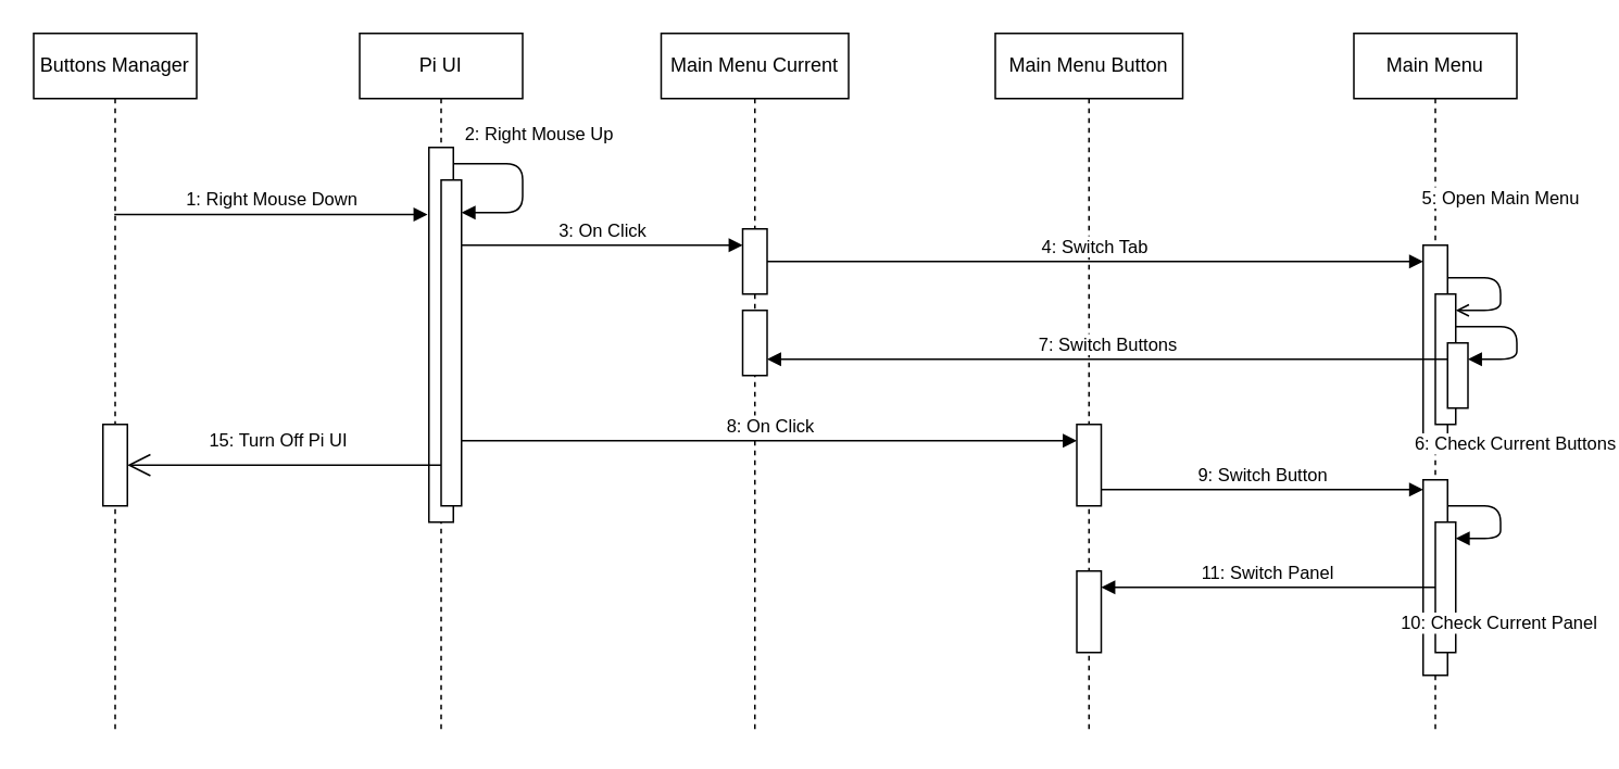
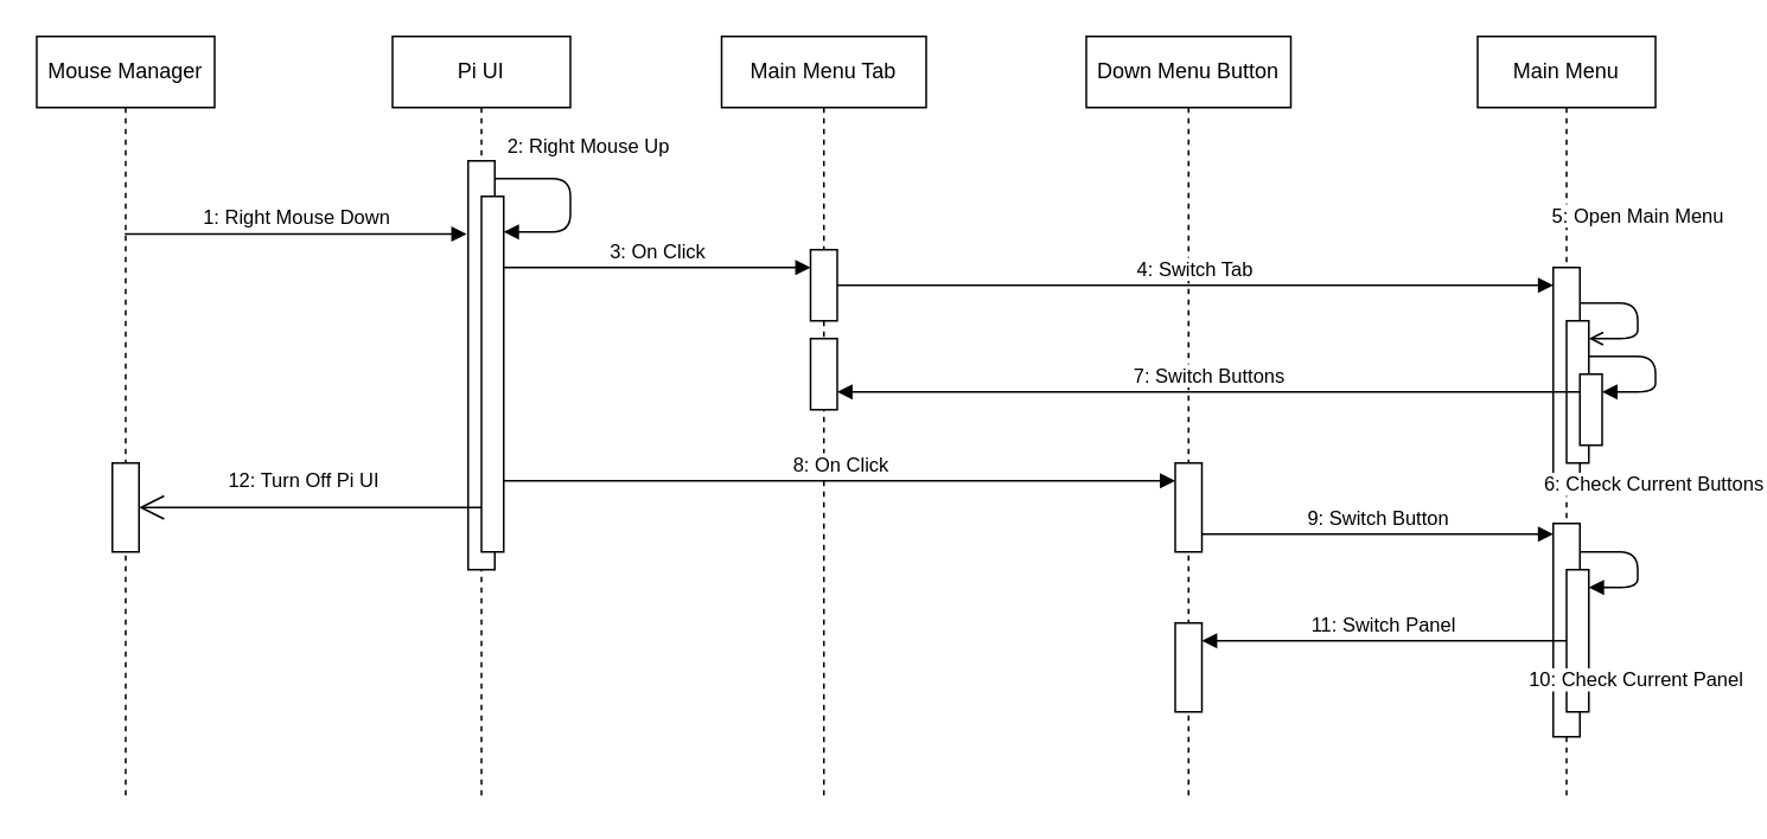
  <mxCell id="0" />
  <mxCell id="1" parent="0" />
- <mxCell id="2" value="Buttons Manager" style="shape=umlLifeline;perimeter=lifelinePerimeter;whiteSpace=wrap;html=1;container=1;collapsible=0;recursiveResize=0;outlineConnect=0;" vertex="1" parent="1"><mxGeometry x="20" y="20" width="100" height="430" as="geometry" /></mxCell>
+ <mxCell id="2" value="Mouse Manager" style="shape=umlLifeline;perimeter=lifelinePerimeter;whiteSpace=wrap;html=1;container=1;collapsible=0;recursiveResize=0;outlineConnect=0;" vertex="1" parent="1"><mxGeometry x="20" y="20" width="100" height="430" as="geometry" /></mxCell>
  <mxCell id="3" value="" style="html=1;points=[];perimeter=orthogonalPerimeter;" vertex="1" parent="2"><mxGeometry x="42.5" y="240" width="15" height="50" as="geometry" /></mxCell>
  <mxCell id="4" value="Pi UI" style="shape=umlLifeline;perimeter=lifelinePerimeter;whiteSpace=wrap;html=1;container=1;collapsible=0;recursiveResize=0;outlineConnect=0;" vertex="1" parent="1"><mxGeometry x="220" y="20" width="100" height="430" as="geometry" /></mxCell>
  <mxCell id="5" value="" style="html=1;points=[];perimeter=orthogonalPerimeter;" vertex="1" parent="4"><mxGeometry x="42.5" y="70" width="15" height="230" as="geometry" /></mxCell>
  <mxCell id="6" value="" style="html=1;points=[];perimeter=orthogonalPerimeter;" vertex="1" parent="4"><mxGeometry x="50" y="90" width="12.5" height="200" as="geometry" /></mxCell>
  <mxCell id="7" value="2: Right Mouse Up" style="html=1;verticalAlign=bottom;endArrow=block;" edge="1" parent="4" source="5" target="6"><mxGeometry x="-0.227" y="14" width="80" relative="1" as="geometry"><mxPoint x="-140.333" y="154.32" as="sourcePoint" /><mxPoint x="49.16" y="154.32" as="targetPoint" /><Array as="points"><mxPoint x="100" y="80" /><mxPoint x="100" y="110" /></Array><mxPoint x="-4" y="-10" as="offset" /></mxGeometry></mxCell>
- <mxCell id="8" value="Main Menu Current" style="shape=umlLifeline;perimeter=lifelinePerimeter;whiteSpace=wrap;html=1;container=1;collapsible=0;recursiveResize=0;outlineConnect=0;" vertex="1" parent="1"><mxGeometry x="405" y="20" width="115" height="430" as="geometry" /></mxCell>
+ <mxCell id="8" value="Main Menu Tab" style="shape=umlLifeline;perimeter=lifelinePerimeter;whiteSpace=wrap;html=1;container=1;collapsible=0;recursiveResize=0;outlineConnect=0;" vertex="1" parent="1"><mxGeometry x="405" y="20" width="115" height="430" as="geometry" /></mxCell>
  <mxCell id="9" value="" style="html=1;points=[];perimeter=orthogonalPerimeter;" vertex="1" parent="8"><mxGeometry x="50" y="120" width="15" height="40" as="geometry" /></mxCell>
  <mxCell id="10" value="" style="html=1;points=[];perimeter=orthogonalPerimeter;" vertex="1" parent="8"><mxGeometry x="50" y="170" width="15" height="40" as="geometry" /></mxCell>
- <mxCell id="11" value="Main Menu Button" style="shape=umlLifeline;perimeter=lifelinePerimeter;whiteSpace=wrap;html=1;container=1;collapsible=0;recursiveResize=0;outlineConnect=0;" vertex="1" parent="1"><mxGeometry x="610" y="20" width="115" height="430" as="geometry" /></mxCell>
+ <mxCell id="11" value="Down Menu Button" style="shape=umlLifeline;perimeter=lifelinePerimeter;whiteSpace=wrap;html=1;container=1;collapsible=0;recursiveResize=0;outlineConnect=0;" vertex="1" parent="1"><mxGeometry x="610" y="20" width="115" height="430" as="geometry" /></mxCell>
  <mxCell id="12" value="" style="html=1;points=[];perimeter=orthogonalPerimeter;" vertex="1" parent="11"><mxGeometry x="50" y="240" width="15" height="50" as="geometry" /></mxCell>
  <mxCell id="13" value="" style="html=1;points=[];perimeter=orthogonalPerimeter;" vertex="1" parent="11"><mxGeometry x="50" y="330" width="15" height="50" as="geometry" /></mxCell>
  <mxCell id="14" value="Main Menu" style="shape=umlLifeline;perimeter=lifelinePerimeter;whiteSpace=wrap;html=1;container=1;collapsible=0;recursiveResize=0;outlineConnect=0;" vertex="1" parent="1"><mxGeometry x="830" y="20" width="100" height="430" as="geometry" /></mxCell>
  <mxCell id="15" value="" style="html=1;points=[];perimeter=orthogonalPerimeter;" vertex="1" parent="14"><mxGeometry x="42.5" y="130" width="15" height="120" as="geometry" /></mxCell>
  <mxCell id="16" value="" style="html=1;points=[];perimeter=orthogonalPerimeter;" vertex="1" parent="14"><mxGeometry x="50" y="160" width="12.5" height="80" as="geometry" /></mxCell>
  <mxCell id="17" value="5: Open Main Menu" style="html=1;verticalAlign=bottom;endArrow=open;endFill=0;" edge="1" source="15" target="16" parent="14"><mxGeometry x="-0.188" y="40" width="80" relative="1" as="geometry"><mxPoint x="-140.333" y="164.32" as="sourcePoint" /><mxPoint x="49.16" y="164.32" as="targetPoint" /><Array as="points"><mxPoint x="90" y="150" /><mxPoint x="90" y="170" /></Array><mxPoint as="offset" /></mxGeometry></mxCell>
  <mxCell id="18" value="" style="html=1;points=[];perimeter=orthogonalPerimeter;" vertex="1" parent="14"><mxGeometry x="57.5" y="190" width="12.5" height="40" as="geometry" /></mxCell>
  <mxCell id="19" value="6: Check Current Buttons" style="html=1;verticalAlign=bottom;endArrow=block;" edge="1" parent="14" source="16" target="18"><mxGeometry x="0.314" y="-71" width="80" relative="1" as="geometry"><mxPoint x="977.5" y="240" as="sourcePoint" /><mxPoint x="982.5" y="260" as="targetPoint" /><Array as="points"><mxPoint x="100" y="180" /><mxPoint x="100" y="200" /></Array><mxPoint x="70" y="61" as="offset" /></mxGeometry></mxCell>
  <mxCell id="20" value="" style="html=1;points=[];perimeter=orthogonalPerimeter;" vertex="1" parent="14"><mxGeometry x="42.5" y="274" width="15" height="120" as="geometry" /></mxCell>
  <mxCell id="21" value="" style="html=1;points=[];perimeter=orthogonalPerimeter;" vertex="1" parent="14"><mxGeometry x="50" y="300" width="12.5" height="80" as="geometry" /></mxCell>
  <mxCell id="22" value="10: Check Current Panel" style="html=1;verticalAlign=bottom;endArrow=block;" edge="1" parent="14" source="20" target="21"><mxGeometry x="0.312" y="-71" width="80" relative="1" as="geometry"><mxPoint x="290" y="350" as="sourcePoint" /><mxPoint x="260" y="420" as="targetPoint" /><Array as="points"><mxPoint x="90" y="290" /><mxPoint x="90" y="310" /></Array><mxPoint x="70" y="61" as="offset" /></mxGeometry></mxCell>
  <mxCell id="23" value="1: Right Mouse Down" style="html=1;verticalAlign=bottom;endArrow=block;entryX=-0.056;entryY=0.179;entryDx=0;entryDy=0;entryPerimeter=0;" edge="1" parent="1" source="2" target="5"><mxGeometry width="80" relative="1" as="geometry"><mxPoint x="180" y="190" as="sourcePoint" /><mxPoint x="260" y="190" as="targetPoint" /></mxGeometry></mxCell>
  <mxCell id="24" value="3: On Click" style="html=1;verticalAlign=bottom;endArrow=block;" edge="1" parent="1" source="6" target="9"><mxGeometry width="80" relative="1" as="geometry"><mxPoint x="370" y="280" as="sourcePoint" /><mxPoint x="561.85" y="280" as="targetPoint" /><Array as="points"><mxPoint x="450" y="150" /></Array></mxGeometry></mxCell>
  <mxCell id="25" value="8: On Click" style="html=1;verticalAlign=bottom;endArrow=block;" edge="1" parent="1" source="6" target="12"><mxGeometry width="80" relative="1" as="geometry"><mxPoint x="290" y="220" as="sourcePoint" /><mxPoint x="660" y="190" as="targetPoint" /><Array as="points"><mxPoint x="660" y="270" /></Array></mxGeometry></mxCell>
  <mxCell id="26" value="4: Switch Tab" style="html=1;verticalAlign=bottom;endArrow=block;" edge="1" parent="1" source="9" target="15"><mxGeometry width="80" relative="1" as="geometry"><mxPoint x="480" y="160" as="sourcePoint" /><mxPoint x="642.5" y="160" as="targetPoint" /></mxGeometry></mxCell>
  <mxCell id="27" value="9: Switch Button" style="html=1;verticalAlign=bottom;endArrow=block;" edge="1" parent="1" source="12" target="20"><mxGeometry width="80" relative="1" as="geometry"><mxPoint x="292.5" y="230" as="sourcePoint" /><mxPoint x="670" y="230" as="targetPoint" /><Array as="points"><mxPoint x="860" y="300" /></Array></mxGeometry></mxCell>
  <mxCell id="28" value="11: Switch Panel" style="html=1;verticalAlign=bottom;endArrow=block;" edge="1" parent="1" source="21" target="13"><mxGeometry width="80" relative="1" as="geometry"><mxPoint x="685" y="264" as="sourcePoint" /><mxPoint x="675" y="360" as="targetPoint" /><Array as="points" /></mxGeometry></mxCell>
  <mxCell id="29" value="7: Switch Buttons" style="html=1;verticalAlign=bottom;endArrow=block;" edge="1" parent="1" source="18" target="10"><mxGeometry width="80" relative="1" as="geometry"><mxPoint x="890" y="370" as="sourcePoint" /><mxPoint x="685" y="370" as="targetPoint" /><Array as="points"><mxPoint x="480" y="220" /></Array></mxGeometry></mxCell>
  <mxCell id="30" value="" style="endArrow=open;endFill=1;endSize=12;html=1;" edge="1" parent="1" source="6" target="3"><mxGeometry width="160" relative="1" as="geometry"><mxPoint x="110" y="240" as="sourcePoint" /><mxPoint x="270" y="240" as="targetPoint" /><Array as="points"><mxPoint x="90" y="285" /></Array></mxGeometry></mxCell>
- <mxCell id="31" value="&lt;span style=&quot;font-size: 11px&quot;&gt;15: Turn Off Pi UI&lt;/span&gt;" style="text;html=1;align=center;verticalAlign=middle;resizable=0;points=[];autosize=1;" vertex="1" parent="1"><mxGeometry x="120" y="260" width="100" height="20" as="geometry" /></mxCell>
+ <mxCell id="31" value="&lt;span style=&quot;font-size: 11px&quot;&gt;12: Turn Off Pi UI&lt;/span&gt;" style="text;html=1;align=center;verticalAlign=middle;resizable=0;points=[];autosize=1;" vertex="1" parent="1"><mxGeometry x="120" y="260" width="100" height="20" as="geometry" /></mxCell>
